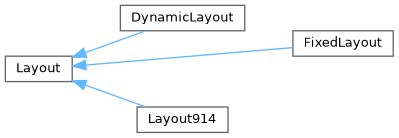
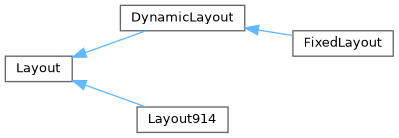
  digraph {
    rankdir=LR
    node [color=grey40 fillcolor=white fontname=Helvetica fontsize=10 shape=box style=filled]
    edge [color=steelblue1 dir=back fontname=Helvetica fontsize=10 labelfontname=Helvetica labelfontsize=10 style=solid]
    n1 [height=0.2 label=Layout width=0.4]
    n2 [height=0.2 label=DynamicLayout width=0.4]
    n3 [height=0.2 label=FixedLayout width=0.4]
    n4 [height=0.2 label=Layout914 width=0.4]
    n1 -> n2
-   n1 -> n3
+   n2 -> n3
    n1 -> n4
  }
